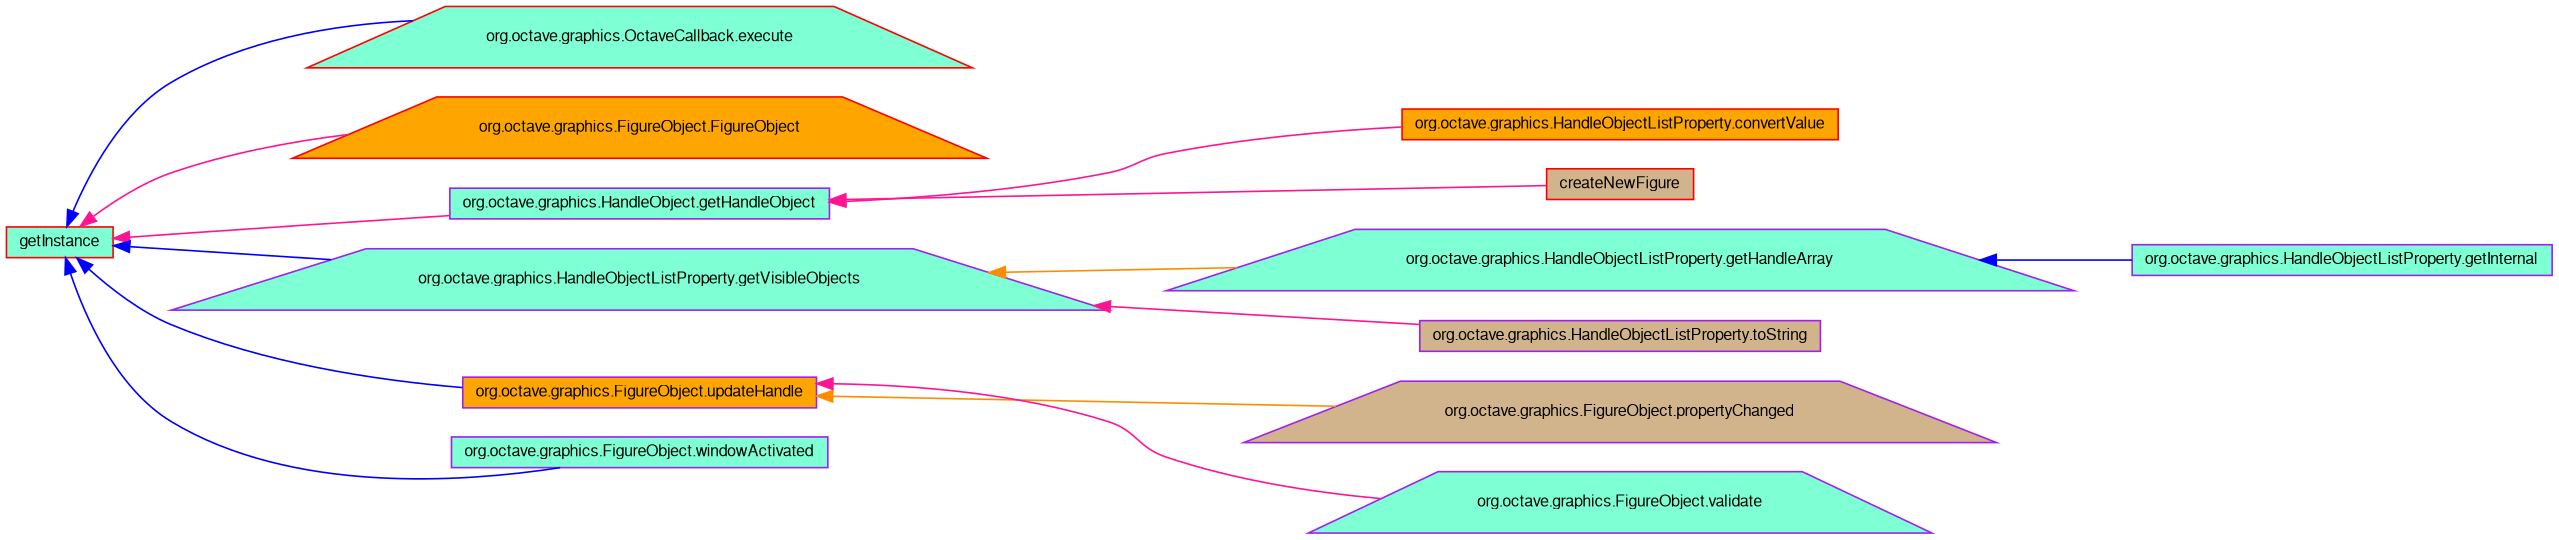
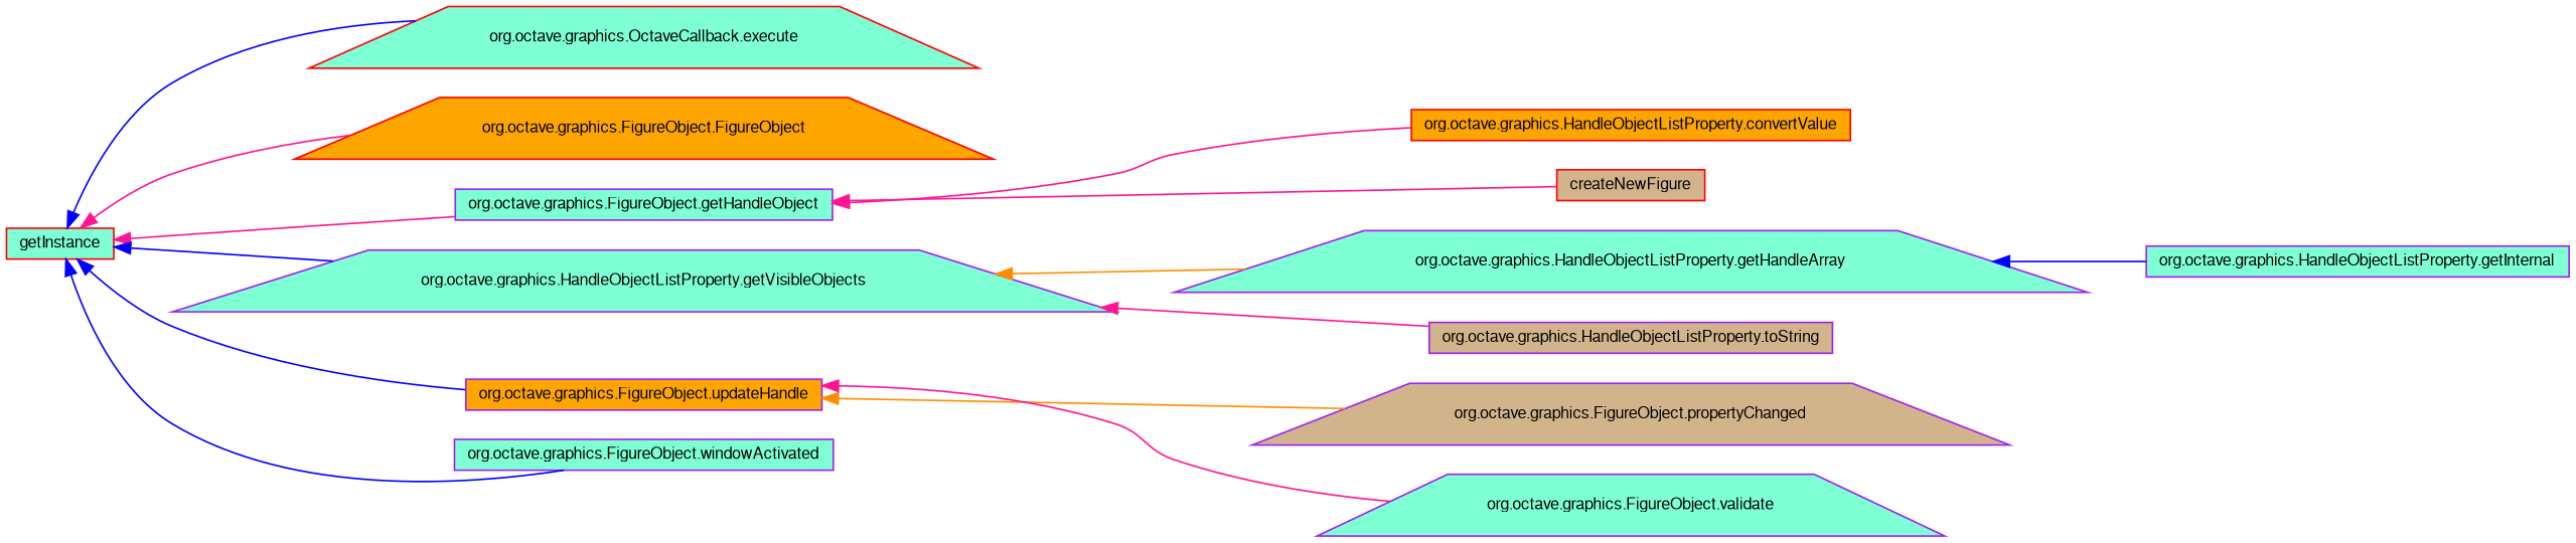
  digraph {
    rankdir=LR
    node [color=purple fillcolor=aquamarine fontname=FreeSans fontsize=10 shape=box style=filled]
    edge [color=deeppink dir=back fontname=FreeSans fontsize=10 labelfontname=FreeSans labelfontsize=10 style=solid]
    n1 [color=red fontcolor=black height=0.2 label=getInstance width=0.4]
    n2 [color=red height=0.2 label="org.octave.graphics.OctaveCallback.execute" shape=trapezium width=0.4]
    n3 [color=red fillcolor=orange height=0.2 label="org.octave.graphics.FigureObject.FigureObject" shape=trapezium width=0.4]
-   n4 [height=0.2 label="org.octave.graphics.HandleObject.getHandleObject" width=0.4]
+   n4 [height=0.2 label="org.octave.graphics.FigureObject.getHandleObject" width=0.4]
    n5 [height=0.2 label="org.octave.graphics.HandleObjectListProperty.getVisibleObjects" shape=trapezium width=0.4]
    n6 [fillcolor=orange height=0.2 label="org.octave.graphics.FigureObject.updateHandle" width=0.4]
    n7 [height=0.2 label="org.octave.graphics.FigureObject.windowActivated" width=0.4]
    n8 [color=red fillcolor=orange height=0.2 label="org.octave.graphics.HandleObjectListProperty.convertValue" width=0.4]
    n9 [color=red fillcolor=tan height=0.2 label=createNewFigure width=0.4]
    n10 [height=0.2 label="org.octave.graphics.HandleObjectListProperty.getHandleArray" shape=trapezium width=0.4]
    n11 [fillcolor=tan height=0.2 label="org.octave.graphics.HandleObjectListProperty.toString" width=0.4]
    n12 [fillcolor=tan height=0.2 label="org.octave.graphics.FigureObject.propertyChanged" shape=trapezium width=0.4]
    n13 [height=0.2 label="org.octave.graphics.FigureObject.validate" shape=trapezium width=0.4]
    n14 [height=0.2 label="org.octave.graphics.HandleObjectListProperty.getInternal" width=0.4]
    n1 -> n2 [color=blue]
    n1 -> n3
    n1 -> n4
    n1 -> n5 [color=blue]
    n1 -> n6 [color=blue]
    n1 -> n7 [color=blue]
    n4 -> n8
    n4 -> n9
    n5 -> n10 [color=darkorange]
    n5 -> n11
    n6 -> n12 [color=darkorange]
    n6 -> n13
    n10 -> n14 [color=blue]
  }
